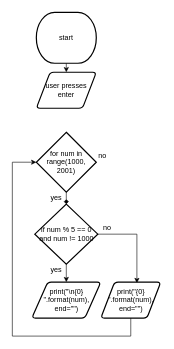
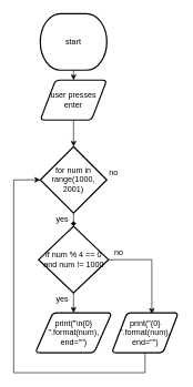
  <mxCell id="0" />
  <mxCell id="1" parent="0" />
  <mxCell id="2" style="edgeStyle=none;html=1;entryX=0.5;entryY=0;entryDx=0;entryDy=0;" parent="1" source="3" edge="1"><mxGeometry relative="1" as="geometry"><mxPoint x="110" y="120" as="targetPoint" /></mxGeometry></mxCell>
  <mxCell id="3" value="start" style="strokeWidth=2;html=1;shape=mxgraph.flowchart.terminator;whiteSpace=wrap;" parent="1" vertex="1"><mxGeometry x="60" y="20" width="100" height="85" as="geometry" /></mxCell>
  <mxCell id="4" style="edgeStyle=orthogonalEdgeStyle;html=1;entryX=0;entryY=0.5;entryDx=0;entryDy=0;entryPerimeter=0;strokeColor=none;rounded=0;" parent="1" edge="1"><mxGeometry relative="1" as="geometry"><mxPoint x="235" y="460" as="targetPoint" /><mxPoint x="163.9" y="515" as="sourcePoint" /></mxGeometry></mxCell>
+ <mxCell id="5" style="edgeStyle=none;html=1;entryX=0.5;entryY=0;entryDx=0;entryDy=0;entryPerimeter=0;" parent="1" source="6" target="8" edge="1"><mxGeometry relative="1" as="geometry" /></mxCell>
  <mxCell id="6" value="user presses enter" style="shape=parallelogram;html=1;strokeWidth=2;perimeter=parallelogramPerimeter;whiteSpace=wrap;rounded=1;arcSize=12;size=0.23;" parent="1" vertex="1"><mxGeometry x="60" y="120" width="100" height="60" as="geometry" /></mxCell>
  <mxCell id="7" style="edgeStyle=orthogonalEdgeStyle;rounded=0;html=1;endArrow=diamond;" parent="1" source="8" target="14" edge="1"><mxGeometry relative="1" as="geometry" /></mxCell>
  <mxCell id="8" value="for num in range(1000, 2001)" style="strokeWidth=2;html=1;shape=mxgraph.flowchart.decision;whiteSpace=wrap;" parent="1" vertex="1"><mxGeometry x="60" y="220" width="100" height="100" as="geometry" /></mxCell>
  <mxCell id="9" value="yes" style="text;html=1;align=center;verticalAlign=middle;resizable=0;points=[];autosize=1;strokeColor=none;fillColor=none;" parent="1" vertex="1"><mxGeometry x="77.5" y="320" width="30" height="20" as="geometry" /></mxCell>
  <mxCell id="10" value="no" style="text;html=1;align=center;verticalAlign=middle;resizable=0;points=[];autosize=1;strokeColor=none;fillColor=none;" parent="1" vertex="1"><mxGeometry x="155" y="250" width="30" height="20" as="geometry" /></mxCell>
  <mxCell id="11" value="print(&quot;\n{0} &quot;.format(num), end=&quot;&quot;)" style="shape=parallelogram;html=1;strokeWidth=2;perimeter=parallelogramPerimeter;whiteSpace=wrap;rounded=1;arcSize=12;size=0.23;" parent="1" vertex="1"><mxGeometry x="52.5" y="470" width="115" height="60" as="geometry" /></mxCell>
  <mxCell id="12" style="edgeStyle=none;html=1;" parent="1" source="14" edge="1"><mxGeometry relative="1" as="geometry"><mxPoint x="110" y="470" as="targetPoint" /></mxGeometry></mxCell>
  <mxCell id="13" style="edgeStyle=orthogonalEdgeStyle;html=1;entryX=0.602;entryY=0.026;entryDx=0;entryDy=0;entryPerimeter=0;rounded=0;" edge="1" parent="1" source="14" target="18"><mxGeometry relative="1" as="geometry" /></mxCell>
- <mxCell id="14" value="if num % 5 == 0 and num != 1000" style="strokeWidth=2;html=1;shape=mxgraph.flowchart.decision;whiteSpace=wrap;" parent="1" vertex="1"><mxGeometry x="57.5" y="340" width="105" height="100" as="geometry" /></mxCell>
+ <mxCell id="14" value="if num % 4 == 0 and num != 1000" style="strokeWidth=2;html=1;shape=mxgraph.flowchart.decision;whiteSpace=wrap;" parent="1" vertex="1"><mxGeometry x="57.5" y="340" width="105" height="100" as="geometry" /></mxCell>
  <mxCell id="15" value="no" style="text;html=1;align=center;verticalAlign=middle;resizable=0;points=[];autosize=1;strokeColor=none;fillColor=none;" parent="1" vertex="1"><mxGeometry x="162.5" y="370" width="30" height="20" as="geometry" /></mxCell>
  <mxCell id="16" value="yes" style="text;html=1;align=center;verticalAlign=middle;resizable=0;points=[];autosize=1;strokeColor=none;fillColor=none;" parent="1" vertex="1"><mxGeometry x="77.5" y="440" width="30" height="20" as="geometry" /></mxCell>
  <mxCell id="17" style="edgeStyle=orthogonalEdgeStyle;rounded=0;html=1;entryX=0;entryY=0.5;entryDx=0;entryDy=0;entryPerimeter=0;" edge="1" parent="1" source="18" target="8"><mxGeometry relative="1" as="geometry"><Array as="points"><mxPoint x="218" y="560" /><mxPoint x="20" y="560" /><mxPoint x="20" y="270" /></Array></mxGeometry></mxCell>
  <mxCell id="18" value="print(&quot;{0} &quot;.format(num), end=&quot;&quot;)" style="shape=parallelogram;html=1;strokeWidth=2;perimeter=parallelogramPerimeter;whiteSpace=wrap;rounded=1;arcSize=12;size=0.23;" vertex="1" parent="1"><mxGeometry x="167.5" y="470" width="100" height="60" as="geometry" /></mxCell>
